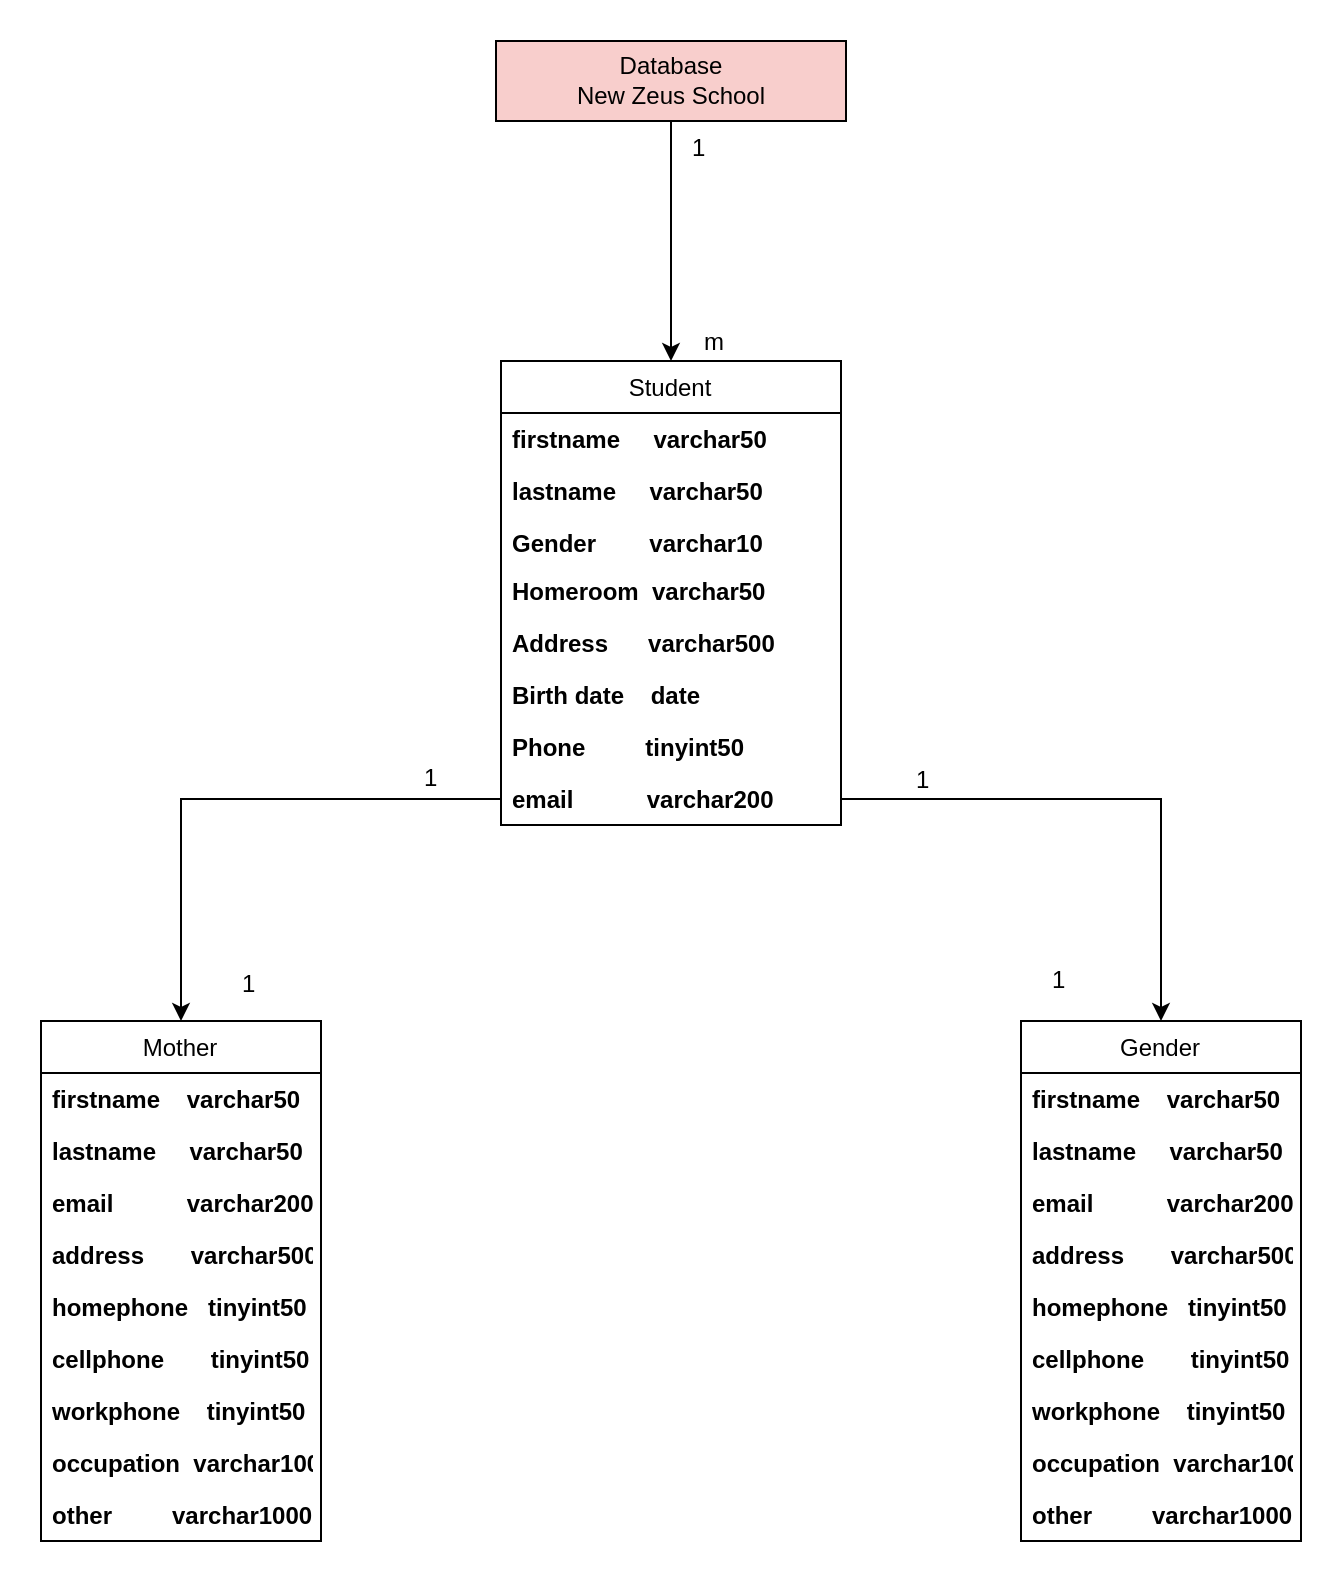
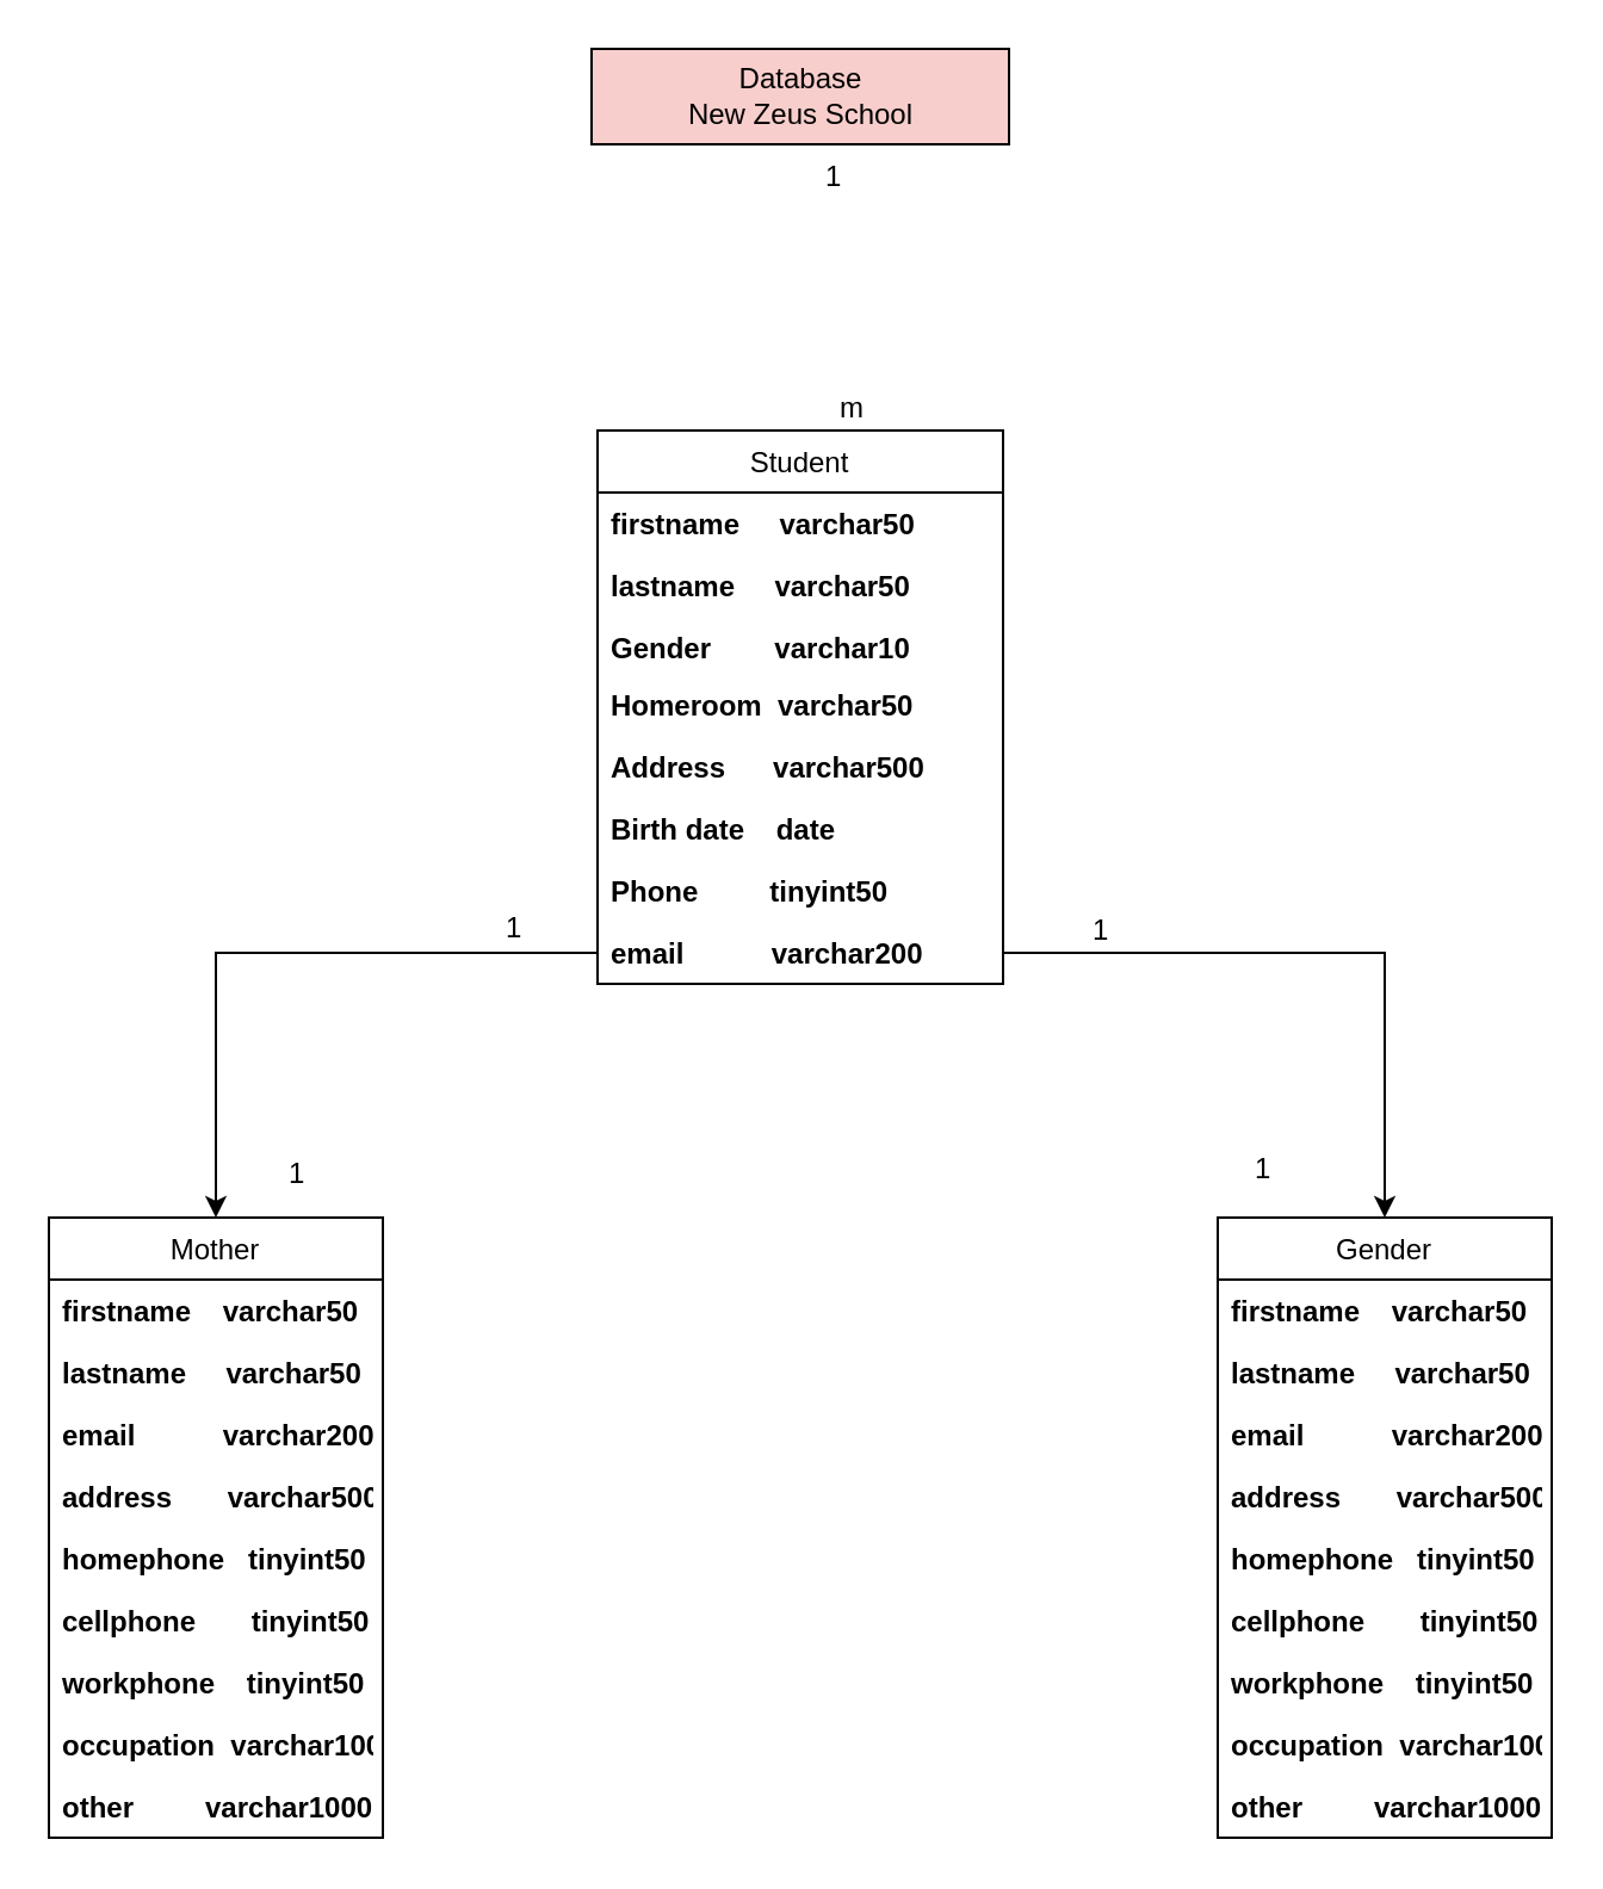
  <mxCell id="0" />
  <mxCell id="1" parent="0" />
- <mxCell id="2" style="edgeStyle=orthogonalEdgeStyle;rounded=0;orthogonalLoop=1;jettySize=auto;html=1;entryX=0.5;entryY=0;entryDx=0;entryDy=0;" edge="1" parent="1" source="3" target="4"><mxGeometry relative="1" as="geometry" /></mxCell>
  <mxCell id="3" value="Database&lt;br&gt;New Zeus School&lt;br&gt;" style="rounded=0;whiteSpace=wrap;html=1;fillColor=#f8cecc;" vertex="1" parent="1"><mxGeometry x="247.5" y="20" width="175" height="40" as="geometry" /></mxCell>
  <mxCell id="4" value="Student" style="swimlane;fontStyle=0;childLayout=stackLayout;horizontal=1;startSize=26;fillColor=none;horizontalStack=0;resizeParent=1;resizeParentMax=0;resizeLast=0;collapsible=1;marginBottom=0;rounded=0;swimlaneLine=1;" vertex="1" parent="1"><mxGeometry x="250" y="180" width="170" height="232" as="geometry" /></mxCell>
  <mxCell id="5" value="firstname     varchar50" style="text;strokeColor=none;fillColor=none;align=left;verticalAlign=top;spacingLeft=4;spacingRight=4;overflow=hidden;rotatable=0;points=[[0,0.5],[1,0.5]];portConstraint=eastwest;fontStyle=1" vertex="1" parent="4"><mxGeometry y="26" width="170" height="26" as="geometry" /></mxCell>
  <mxCell id="6" value="lastname     varchar50" style="text;strokeColor=none;fillColor=none;align=left;verticalAlign=top;spacingLeft=4;spacingRight=4;overflow=hidden;rotatable=0;points=[[0,0.5],[1,0.5]];portConstraint=eastwest;fontStyle=1;" vertex="1" parent="4"><mxGeometry y="52" width="170" height="26" as="geometry" /></mxCell>
  <mxCell id="7" value="Gender        varchar10" style="text;strokeColor=none;fillColor=none;align=left;verticalAlign=top;spacingLeft=4;spacingRight=4;overflow=hidden;rotatable=0;points=[[0,0.5],[1,0.5]];portConstraint=eastwest;fontStyle=1" vertex="1" parent="4"><mxGeometry y="78" width="170" height="24" as="geometry" /></mxCell>
  <mxCell id="8" value="Homeroom  varchar50" style="text;strokeColor=none;fillColor=none;align=left;verticalAlign=top;spacingLeft=4;spacingRight=4;overflow=hidden;rotatable=0;points=[[0,0.5],[1,0.5]];portConstraint=eastwest;fontStyle=1" vertex="1" parent="4"><mxGeometry y="102" width="170" height="26" as="geometry" /></mxCell>
  <mxCell id="9" value="Address      varchar500" style="text;strokeColor=none;fillColor=none;align=left;verticalAlign=top;spacingLeft=4;spacingRight=4;overflow=hidden;rotatable=0;points=[[0,0.5],[1,0.5]];portConstraint=eastwest;fontStyle=1" vertex="1" parent="4"><mxGeometry y="128" width="170" height="26" as="geometry" /></mxCell>
  <mxCell id="10" value="Birth date    date" style="text;strokeColor=none;fillColor=none;align=left;verticalAlign=top;spacingLeft=4;spacingRight=4;overflow=hidden;rotatable=0;points=[[0,0.5],[1,0.5]];portConstraint=eastwest;fontStyle=1" vertex="1" parent="4"><mxGeometry y="154" width="170" height="26" as="geometry" /></mxCell>
  <mxCell id="11" value="Phone         tinyint50" style="text;strokeColor=none;fillColor=none;align=left;verticalAlign=top;spacingLeft=4;spacingRight=4;overflow=hidden;rotatable=0;points=[[0,0.5],[1,0.5]];portConstraint=eastwest;fontStyle=1" vertex="1" parent="4"><mxGeometry y="180" width="170" height="26" as="geometry" /></mxCell>
  <mxCell id="12" value="email           varchar200" style="text;strokeColor=none;fillColor=none;align=left;verticalAlign=top;spacingLeft=4;spacingRight=4;overflow=hidden;rotatable=0;points=[[0,0.5],[1,0.5]];portConstraint=eastwest;fontStyle=1" vertex="1" parent="4"><mxGeometry y="206" width="170" height="26" as="geometry" /></mxCell>
  <mxCell id="13" value="Mother" style="swimlane;fontStyle=0;childLayout=stackLayout;horizontal=1;startSize=26;fillColor=none;horizontalStack=0;resizeParent=1;resizeParentMax=0;resizeLast=0;collapsible=1;marginBottom=0;rounded=0;align=center;html=0;" vertex="1" parent="1"><mxGeometry x="20" y="510" width="140" height="260" as="geometry" /></mxCell>
  <mxCell id="14" value="firstname    varchar50" style="text;strokeColor=none;fillColor=none;align=left;verticalAlign=top;spacingLeft=4;spacingRight=4;overflow=hidden;rotatable=0;points=[[0,0.5],[1,0.5]];portConstraint=eastwest;fontStyle=1" vertex="1" parent="13"><mxGeometry y="26" width="140" height="26" as="geometry" /></mxCell>
  <mxCell id="15" value="lastname     varchar50" style="text;strokeColor=none;fillColor=none;align=left;verticalAlign=top;spacingLeft=4;spacingRight=4;overflow=hidden;rotatable=0;points=[[0,0.5],[1,0.5]];portConstraint=eastwest;fontStyle=1" vertex="1" parent="13"><mxGeometry y="52" width="140" height="26" as="geometry" /></mxCell>
  <mxCell id="16" value="email           varchar200" style="text;strokeColor=none;fillColor=none;align=left;verticalAlign=top;spacingLeft=4;spacingRight=4;overflow=hidden;rotatable=0;points=[[0,0.5],[1,0.5]];portConstraint=eastwest;fontStyle=1" vertex="1" parent="13"><mxGeometry y="78" width="140" height="26" as="geometry" /></mxCell>
  <mxCell id="17" value="address       varchar500" style="text;strokeColor=none;fillColor=none;align=left;verticalAlign=top;spacingLeft=4;spacingRight=4;overflow=hidden;rotatable=0;points=[[0,0.5],[1,0.5]];portConstraint=eastwest;fontStyle=1" vertex="1" parent="13"><mxGeometry y="104" width="140" height="26" as="geometry" /></mxCell>
  <mxCell id="18" value="homephone   tinyint50" style="text;strokeColor=none;fillColor=none;align=left;verticalAlign=top;spacingLeft=4;spacingRight=4;overflow=hidden;rotatable=0;points=[[0,0.5],[1,0.5]];portConstraint=eastwest;fontStyle=1" vertex="1" parent="13"><mxGeometry y="130" width="140" height="26" as="geometry" /></mxCell>
  <mxCell id="19" value="cellphone       tinyint50" style="text;strokeColor=none;fillColor=none;align=left;verticalAlign=top;spacingLeft=4;spacingRight=4;overflow=hidden;rotatable=0;points=[[0,0.5],[1,0.5]];portConstraint=eastwest;fontStyle=1" vertex="1" parent="13"><mxGeometry y="156" width="140" height="26" as="geometry" /></mxCell>
  <mxCell id="20" value="workphone    tinyint50" style="text;strokeColor=none;fillColor=none;align=left;verticalAlign=top;spacingLeft=4;spacingRight=4;overflow=hidden;rotatable=0;points=[[0,0.5],[1,0.5]];portConstraint=eastwest;fontStyle=1" vertex="1" parent="13"><mxGeometry y="182" width="140" height="26" as="geometry" /></mxCell>
  <mxCell id="21" value="occupation  varchar100" style="text;strokeColor=none;fillColor=none;align=left;verticalAlign=top;spacingLeft=4;spacingRight=4;overflow=hidden;rotatable=0;points=[[0,0.5],[1,0.5]];portConstraint=eastwest;fontStyle=1" vertex="1" parent="13"><mxGeometry y="208" width="140" height="26" as="geometry" /></mxCell>
  <mxCell id="22" value="other         varchar1000" style="text;strokeColor=none;fillColor=none;align=left;verticalAlign=top;spacingLeft=4;spacingRight=4;overflow=hidden;rotatable=0;points=[[0,0.5],[1,0.5]];portConstraint=eastwest;fontStyle=1" vertex="1" parent="13"><mxGeometry y="234" width="140" height="26" as="geometry" /></mxCell>
  <mxCell id="23" value="Gender" style="swimlane;fontStyle=0;childLayout=stackLayout;horizontal=1;startSize=26;fillColor=none;horizontalStack=0;resizeParent=1;resizeParentMax=0;resizeLast=0;collapsible=1;marginBottom=0;rounded=0;align=center;html=0;" vertex="1" parent="1"><mxGeometry x="510" y="510" width="140" height="260" as="geometry" /></mxCell>
  <mxCell id="24" value="firstname    varchar50" style="text;strokeColor=none;fillColor=none;align=left;verticalAlign=top;spacingLeft=4;spacingRight=4;overflow=hidden;rotatable=0;points=[[0,0.5],[1,0.5]];portConstraint=eastwest;fontStyle=1" vertex="1" parent="23"><mxGeometry y="26" width="140" height="26" as="geometry" /></mxCell>
  <mxCell id="25" value="lastname     varchar50" style="text;strokeColor=none;fillColor=none;align=left;verticalAlign=top;spacingLeft=4;spacingRight=4;overflow=hidden;rotatable=0;points=[[0,0.5],[1,0.5]];portConstraint=eastwest;fontStyle=1" vertex="1" parent="23"><mxGeometry y="52" width="140" height="26" as="geometry" /></mxCell>
  <mxCell id="26" value="email           varchar200" style="text;strokeColor=none;fillColor=none;align=left;verticalAlign=top;spacingLeft=4;spacingRight=4;overflow=hidden;rotatable=0;points=[[0,0.5],[1,0.5]];portConstraint=eastwest;fontStyle=1" vertex="1" parent="23"><mxGeometry y="78" width="140" height="26" as="geometry" /></mxCell>
  <mxCell id="27" value="address       varchar500" style="text;strokeColor=none;fillColor=none;align=left;verticalAlign=top;spacingLeft=4;spacingRight=4;overflow=hidden;rotatable=0;points=[[0,0.5],[1,0.5]];portConstraint=eastwest;fontStyle=1" vertex="1" parent="23"><mxGeometry y="104" width="140" height="26" as="geometry" /></mxCell>
  <mxCell id="28" value="homephone   tinyint50" style="text;strokeColor=none;fillColor=none;align=left;verticalAlign=top;spacingLeft=4;spacingRight=4;overflow=hidden;rotatable=0;points=[[0,0.5],[1,0.5]];portConstraint=eastwest;fontStyle=1" vertex="1" parent="23"><mxGeometry y="130" width="140" height="26" as="geometry" /></mxCell>
  <mxCell id="29" value="cellphone       tinyint50" style="text;strokeColor=none;fillColor=none;align=left;verticalAlign=top;spacingLeft=4;spacingRight=4;overflow=hidden;rotatable=0;points=[[0,0.5],[1,0.5]];portConstraint=eastwest;fontStyle=1" vertex="1" parent="23"><mxGeometry y="156" width="140" height="26" as="geometry" /></mxCell>
  <mxCell id="30" value="workphone    tinyint50" style="text;strokeColor=none;fillColor=none;align=left;verticalAlign=top;spacingLeft=4;spacingRight=4;overflow=hidden;rotatable=0;points=[[0,0.5],[1,0.5]];portConstraint=eastwest;fontStyle=1" vertex="1" parent="23"><mxGeometry y="182" width="140" height="26" as="geometry" /></mxCell>
  <mxCell id="31" value="occupation  varchar100" style="text;strokeColor=none;fillColor=none;align=left;verticalAlign=top;spacingLeft=4;spacingRight=4;overflow=hidden;rotatable=0;points=[[0,0.5],[1,0.5]];portConstraint=eastwest;fontStyle=1" vertex="1" parent="23"><mxGeometry y="208" width="140" height="26" as="geometry" /></mxCell>
  <mxCell id="32" value="other         varchar1000" style="text;strokeColor=none;fillColor=none;align=left;verticalAlign=top;spacingLeft=4;spacingRight=4;overflow=hidden;rotatable=0;points=[[0,0.5],[1,0.5]];portConstraint=eastwest;fontStyle=1" vertex="1" parent="23"><mxGeometry y="234" width="140" height="26" as="geometry" /></mxCell>
  <mxCell id="33" style="edgeStyle=orthogonalEdgeStyle;rounded=0;orthogonalLoop=1;jettySize=auto;html=1;entryX=0.5;entryY=0;entryDx=0;entryDy=0;" edge="1" parent="1" source="12" target="13"><mxGeometry relative="1" as="geometry" /></mxCell>
  <mxCell id="34" style="edgeStyle=orthogonalEdgeStyle;rounded=0;orthogonalLoop=1;jettySize=auto;html=1;" edge="1" parent="1" source="12" target="23"><mxGeometry relative="1" as="geometry" /></mxCell>
  <mxCell id="35" value="1" style="text;html=1;resizable=0;points=[];autosize=1;align=left;verticalAlign=top;spacingTop=-4;" vertex="1" parent="1"><mxGeometry x="344" y="64" width="20" height="20" as="geometry" /></mxCell>
  <mxCell id="36" value="m" style="text;html=1;resizable=0;points=[];autosize=1;align=left;verticalAlign=top;spacingTop=-4;" vertex="1" parent="1"><mxGeometry x="350" y="161" width="30" height="20" as="geometry" /></mxCell>
  <mxCell id="37" value="1" style="text;html=1;resizable=0;points=[];autosize=1;align=left;verticalAlign=top;spacingTop=-4;" vertex="1" parent="1"><mxGeometry x="210" y="379" width="20" height="20" as="geometry" /></mxCell>
  <mxCell id="38" value="1" style="text;html=1;resizable=0;points=[];autosize=1;align=left;verticalAlign=top;spacingTop=-4;" vertex="1" parent="1"><mxGeometry x="456" y="380" width="20" height="20" as="geometry" /></mxCell>
  <mxCell id="39" value="1" style="text;html=1;resizable=0;points=[];autosize=1;align=left;verticalAlign=top;spacingTop=-4;" vertex="1" parent="1"><mxGeometry x="119" y="482" width="20" height="20" as="geometry" /></mxCell>
  <mxCell id="40" value="1" style="text;html=1;resizable=0;points=[];autosize=1;align=left;verticalAlign=top;spacingTop=-4;" vertex="1" parent="1"><mxGeometry x="524" y="480" width="20" height="20" as="geometry" /></mxCell>
